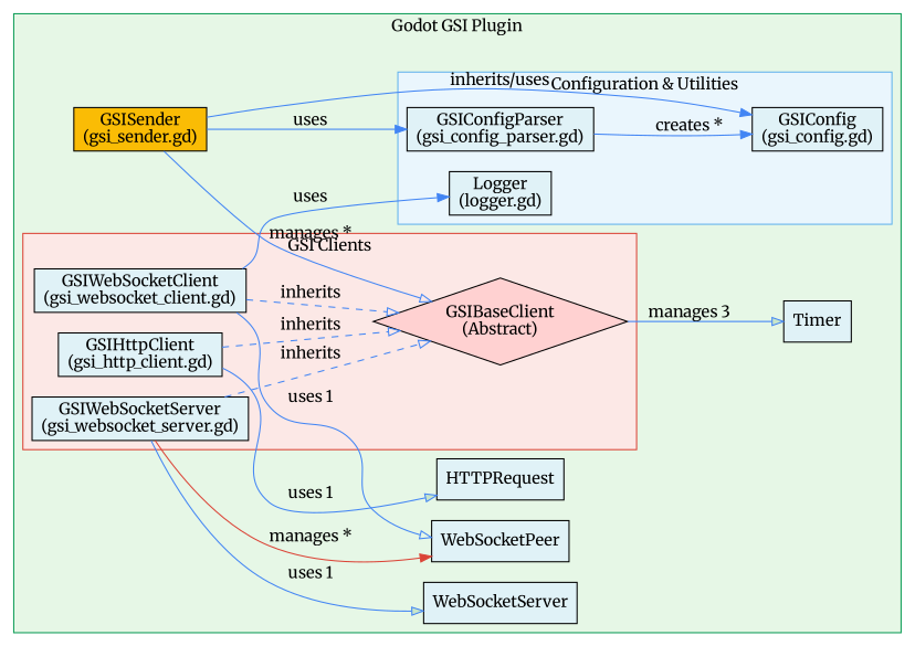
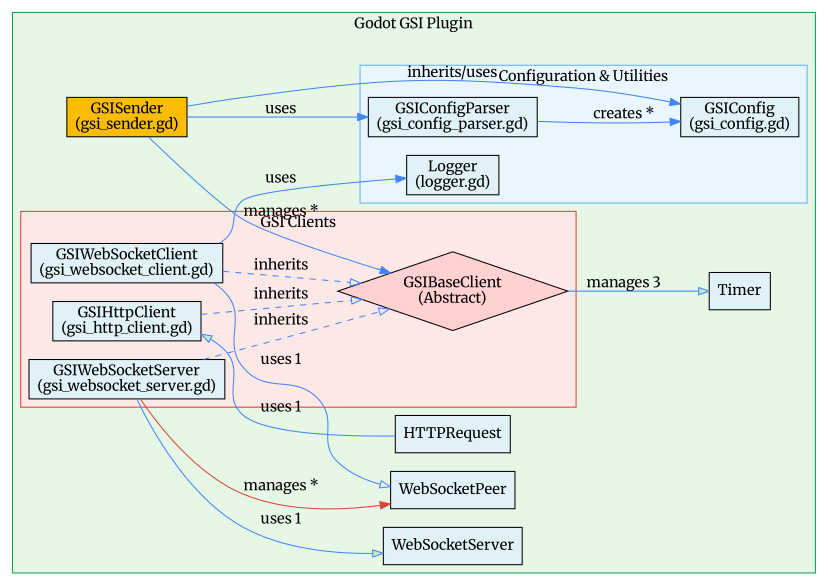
  digraph {
    fontname=Merriweather
    rankdir=LR
    node [fillcolor="#E0F2F7" fontname=Merriweather shape=box style=filled]
    edge [color="#4285F4" fontname=Merriweather]
    n1 [fillcolor="#FFD1D1" label="GSIBaseClient\n(Abstract)" shape=diamond]
    n2 [label="GSIHttpClient\n(gsi_http_client.gd)"]
    n3 [label="GSIWebSocketClient\n(gsi_websocket_client.gd)"]
    n4 [label="GSIWebSocketServer\n(gsi_websocket_server.gd)"]
    n5 [label="GSIConfig\n(gsi_config.gd)"]
    n6 [label="GSIConfigParser\n(gsi_config_parser.gd)"]
    n7 [label="Logger\n(logger.gd)"]
    n8 [fillcolor="#FABC05" label="GSISender\n(gsi_sender.gd)"]
    Timer
    HTTPRequest
    WebSocketPeer
    WebSocketServer
    subgraph cluster_1 {
      color="#0F9D58"
      fillcolor="#E6F7E6"
      label="Godot GSI Plugin"
      style=filled
      n8
      Timer
      HTTPRequest
      WebSocketPeer
      WebSocketServer
      subgraph cluster_2 {
        color="#DB4437"
        fillcolor="#FCE8E6"
        label="GSI Clients"
        style=filled
        n1
        n2
        n3
        n4
      }
      subgraph cluster_3 {
        color="#63b3ed"
        fillcolor="#EAF6FD"
        label="Configuration & Utilities"
        style=filled
        n5
        n6
        n7
      }
    }
    n1 -> Timer [fillcolor="#C8E6C9" label="manages 3" shape=oval]
    n2 -> n1 [arrowhead=empty label=inherits style=dashed]
-   n2 -> HTTPRequest [fillcolor="#C8E6C9" label="uses 1" shape=oval]
+   HTTPRequest -> n2 [fillcolor="#C8E6C9" label="uses 1" shape=oval]
    n3 -> n1 [arrowhead=empty label=inherits style=dashed]
    n3 -> n7 [label=uses]
    n3 -> WebSocketPeer [arrowhead=empty fillcolor="#C8E6C9" label="uses 1" shape=oval]
    n4 -> n1 [arrowhead=empty label=inherits style=dashed]
    n4 -> WebSocketPeer [color="#DB4437" label="manages *"]
    n4 -> WebSocketServer [fillcolor="#C8E6C9" label="uses 1" shape=oval]
    n6 -> n5 [label="creates *"]
-   n8 -> n1 [label="manages *" arrowhead=empty]
+   n8 -> n1 [label="manages *"]
    n8 -> n5 [label="inherits/uses"]
    n8 -> n6 [label=uses]
  }
